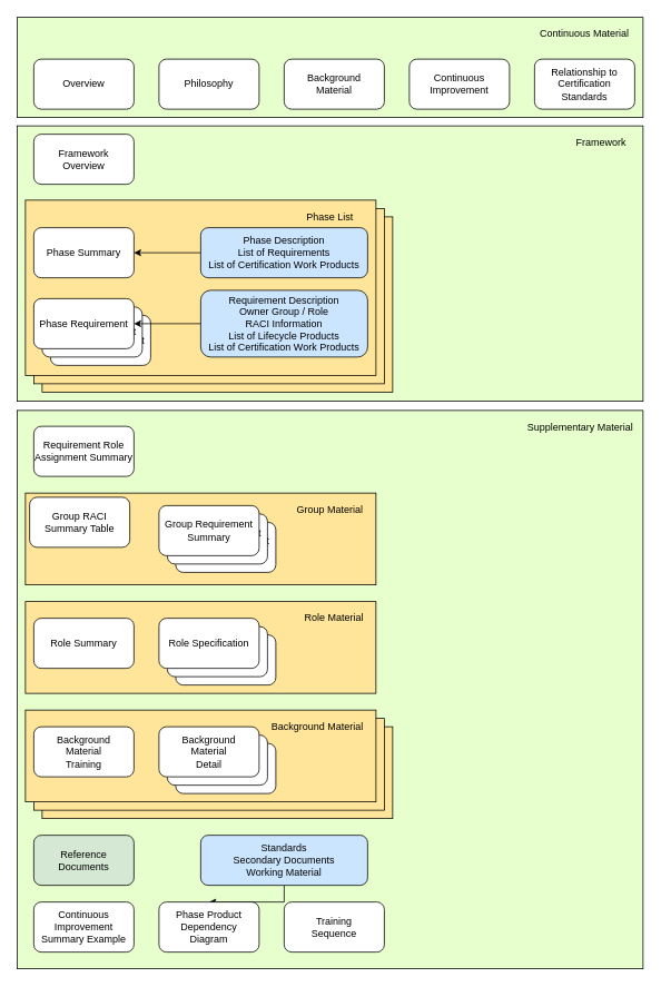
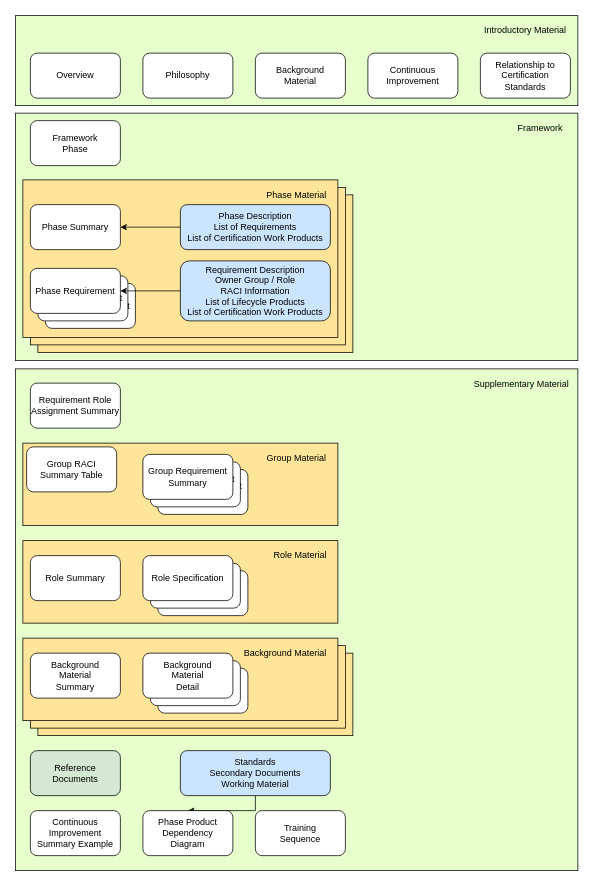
  <mxCell id="0" />
  <mxCell id="1" parent="0" />
  <mxCell id="2" value="" style="rounded=0;whiteSpace=wrap;html=1;fillColor=#E6FFCC;" parent="1" vertex="1"><mxGeometry x="20" y="491" width="750" height="669" as="geometry" /></mxCell>
  <mxCell id="3" value="" style="rounded=0;whiteSpace=wrap;html=1;fillColor=#FFE599;" parent="1" vertex="1"><mxGeometry x="50" y="870" width="420" height="110" as="geometry" /></mxCell>
  <mxCell id="4" value="" style="rounded=0;whiteSpace=wrap;html=1;fillColor=#FFE599;" parent="1" vertex="1"><mxGeometry x="40" y="860" width="420" height="110" as="geometry" /></mxCell>
  <mxCell id="5" value="" style="rounded=0;whiteSpace=wrap;html=1;fillColor=#FFE599;" parent="1" vertex="1"><mxGeometry x="30" y="720" width="420" height="110" as="geometry" /></mxCell>
  <mxCell id="6" value="Role Material" style="text;html=1;strokeColor=none;fillColor=none;align=center;verticalAlign=middle;whiteSpace=wrap;rounded=0;" parent="1" vertex="1"><mxGeometry x="360" y="730" width="80" height="20" as="geometry" /></mxCell>
  <mxCell id="7" value="" style="rounded=0;whiteSpace=wrap;html=1;fillColor=#FFE599;" parent="1" vertex="1"><mxGeometry x="30" y="590" width="420" height="110" as="geometry" /></mxCell>
  <mxCell id="8" value="Group Material" style="text;html=1;strokeColor=none;fillColor=none;align=center;verticalAlign=middle;whiteSpace=wrap;rounded=0;" parent="1" vertex="1"><mxGeometry x="350" y="600" width="90" height="20" as="geometry" /></mxCell>
  <mxCell id="9" value="Role Specification" style="rounded=1;whiteSpace=wrap;html=1;" parent="1" vertex="1"><mxGeometry x="210" y="760" width="120" height="60" as="geometry" /></mxCell>
  <mxCell id="10" value="Role Specification" style="rounded=1;whiteSpace=wrap;html=1;" parent="1" vertex="1"><mxGeometry x="200" y="750" width="120" height="60" as="geometry" /></mxCell>
  <mxCell id="11" value="Group Requirement Summary" style="rounded=1;whiteSpace=wrap;html=1;" parent="1" vertex="1"><mxGeometry x="210" y="625" width="120" height="60" as="geometry" /></mxCell>
  <mxCell id="12" value="Group Requirement Summary" style="rounded=1;whiteSpace=wrap;html=1;" parent="1" vertex="1"><mxGeometry x="200" y="615" width="120" height="60" as="geometry" /></mxCell>
  <mxCell id="13" value="" style="rounded=0;whiteSpace=wrap;html=1;fillColor=#E6FFCC;" parent="1" vertex="1"><mxGeometry x="20" y="150" width="750" height="330" as="geometry" /></mxCell>
  <mxCell id="14" value="" style="rounded=0;whiteSpace=wrap;html=1;fillColor=#FFE599;" parent="1" vertex="1"><mxGeometry x="50" y="259" width="420" height="210" as="geometry" /></mxCell>
  <mxCell id="15" value="" style="rounded=0;whiteSpace=wrap;html=1;fillColor=#FFE599;" parent="1" vertex="1"><mxGeometry x="40" y="249" width="420" height="210" as="geometry" /></mxCell>
  <mxCell id="16" value="" style="rounded=0;whiteSpace=wrap;html=1;fillColor=#FFE599;" parent="1" vertex="1"><mxGeometry x="30" y="239" width="420" height="210" as="geometry" /></mxCell>
  <mxCell id="17" value="" style="rounded=0;whiteSpace=wrap;html=1;fillColor=#E6FFCC;" parent="1" vertex="1"><mxGeometry x="20" y="20" width="750" height="120" as="geometry" /></mxCell>
- <mxCell id="18" value="Continuous Material" style="text;html=1;strokeColor=none;fillColor=none;align=center;verticalAlign=middle;whiteSpace=wrap;rounded=0;" parent="1" vertex="1"><mxGeometry x="640" y="30" width="120" height="20" as="geometry" /></mxCell>
+ <mxCell id="18" value="Introductory Material" style="text;html=1;strokeColor=none;fillColor=none;align=center;verticalAlign=middle;whiteSpace=wrap;rounded=0;" parent="1" vertex="1"><mxGeometry x="640" y="30" width="120" height="20" as="geometry" /></mxCell>
  <mxCell id="19" value="Overview" style="rounded=1;whiteSpace=wrap;html=1;" parent="1" vertex="1"><mxGeometry x="40" y="70" width="120" height="60" as="geometry" /></mxCell>
  <mxCell id="20" style="edgeStyle=orthogonalEdgeStyle;rounded=0;orthogonalLoop=1;jettySize=auto;html=1;exitX=0.5;exitY=1;exitDx=0;exitDy=0;" parent="1" source="19" target="19" edge="1"><mxGeometry relative="1" as="geometry" /></mxCell>
  <mxCell id="21" value="Philosophy" style="rounded=1;whiteSpace=wrap;html=1;" parent="1" vertex="1"><mxGeometry x="190" y="70" width="120" height="60" as="geometry" /></mxCell>
  <mxCell id="22" value="Continuous Improvement" style="rounded=1;whiteSpace=wrap;html=1;" parent="1" vertex="1"><mxGeometry x="490" y="70" width="120" height="60" as="geometry" /></mxCell>
  <mxCell id="23" value="Background&lt;br&gt;Material" style="rounded=1;whiteSpace=wrap;html=1;" parent="1" vertex="1"><mxGeometry x="340" y="70" width="120" height="60" as="geometry" /></mxCell>
  <mxCell id="24" value="Relationship to Certification Standards" style="rounded=1;whiteSpace=wrap;html=1;" parent="1" vertex="1"><mxGeometry x="640" y="70" width="120" height="60" as="geometry" /></mxCell>
  <mxCell id="25" value="Phase Summary" style="rounded=1;whiteSpace=wrap;html=1;" parent="1" vertex="1"><mxGeometry x="40" y="272" width="120" height="60" as="geometry" /></mxCell>
  <mxCell id="26" style="edgeStyle=orthogonalEdgeStyle;rounded=0;orthogonalLoop=1;jettySize=auto;html=1;exitX=0;exitY=0.5;exitDx=0;exitDy=0;" parent="1" source="27" target="25" edge="1"><mxGeometry relative="1" as="geometry" /></mxCell>
  <mxCell id="27" value="Phase Description&lt;br&gt;List of Requirements&lt;br&gt;List of Certification Work Products" style="rounded=1;whiteSpace=wrap;html=1;fillColor=#CCE5FF;" parent="1" vertex="1"><mxGeometry x="240" y="272" width="200" height="60" as="geometry" /></mxCell>
  <mxCell id="28" value="Requirement Description&lt;br&gt;Owner Group / Role&lt;br&gt;RACI Information&lt;br&gt;List of Lifecycle Products&lt;br&gt;List of Certification Work Products" style="rounded=1;whiteSpace=wrap;html=1;fillColor=#CCE5FF;" parent="1" vertex="1"><mxGeometry x="240" y="347" width="200" height="80" as="geometry" /></mxCell>
  <mxCell id="29" style="edgeStyle=orthogonalEdgeStyle;rounded=0;orthogonalLoop=1;jettySize=auto;html=1;exitX=0.5;exitY=1;exitDx=0;exitDy=0;" parent="1" source="28" target="28" edge="1"><mxGeometry relative="1" as="geometry" /></mxCell>
- <mxCell id="30" value="Framework&lt;br&gt;Overview" style="rounded=1;whiteSpace=wrap;html=1;" parent="1" vertex="1"><mxGeometry x="40" y="160" width="120" height="60" as="geometry" /></mxCell>
+ <mxCell id="30" value="Framework&lt;br&gt;Phase" style="rounded=1;whiteSpace=wrap;html=1;" parent="1" vertex="1"><mxGeometry x="40" y="160" width="120" height="60" as="geometry" /></mxCell>
  <mxCell id="31" value="Framework" style="text;html=1;strokeColor=none;fillColor=none;align=center;verticalAlign=middle;whiteSpace=wrap;rounded=0;" parent="1" vertex="1"><mxGeometry x="680" y="160" width="80" height="20" as="geometry" /></mxCell>
  <mxCell id="32" style="edgeStyle=orthogonalEdgeStyle;rounded=0;orthogonalLoop=1;jettySize=auto;html=1;exitX=0.5;exitY=1;exitDx=0;exitDy=0;" parent="1" edge="1"><mxGeometry relative="1" as="geometry"><mxPoint x="100" y="480" as="sourcePoint" /><mxPoint x="100" y="480" as="targetPoint" /></mxGeometry></mxCell>
  <mxCell id="33" value="Group RACI Summary Table" style="rounded=1;whiteSpace=wrap;html=1;" parent="1" vertex="1"><mxGeometry x="35" y="595" width="120" height="60" as="geometry" /></mxCell>
  <mxCell id="34" value="Role Summary" style="rounded=1;whiteSpace=wrap;html=1;" parent="1" vertex="1"><mxGeometry x="40" y="740" width="120" height="60" as="geometry" /></mxCell>
  <mxCell id="35" value="Requirement Role Assignment Summary" style="rounded=1;whiteSpace=wrap;html=1;" parent="1" vertex="1"><mxGeometry x="40" y="510" width="120" height="60" as="geometry" /></mxCell>
  <mxCell id="36" value="Supplementary Material" style="text;html=1;strokeColor=none;fillColor=none;align=center;verticalAlign=middle;whiteSpace=wrap;rounded=0;" parent="1" vertex="1"><mxGeometry x="630" y="501" width="130" height="20" as="geometry" /></mxCell>
- <mxCell id="37" value="Phase List" style="text;html=1;strokeColor=none;fillColor=none;align=center;verticalAlign=middle;whiteSpace=wrap;rounded=0;" parent="1" vertex="1"><mxGeometry x="350" y="249" width="90" height="20" as="geometry" /></mxCell>
+ <mxCell id="37" value="Phase Material" style="text;html=1;strokeColor=none;fillColor=none;align=center;verticalAlign=middle;whiteSpace=wrap;rounded=0;" parent="1" vertex="1"><mxGeometry x="350" y="249" width="90" height="20" as="geometry" /></mxCell>
  <mxCell id="38" value="Group Requirement Summary" style="rounded=1;whiteSpace=wrap;html=1;" parent="1" vertex="1"><mxGeometry x="190" y="605" width="120" height="60" as="geometry" /></mxCell>
  <mxCell id="39" value="Role Specification" style="rounded=1;whiteSpace=wrap;html=1;" parent="1" vertex="1"><mxGeometry x="190" y="740" width="120" height="60" as="geometry" /></mxCell>
  <mxCell id="40" value="" style="rounded=0;whiteSpace=wrap;html=1;fillColor=#FFE599;" parent="1" vertex="1"><mxGeometry x="30" y="850" width="420" height="110" as="geometry" /></mxCell>
  <mxCell id="41" value="Background Material" style="text;html=1;strokeColor=none;fillColor=none;align=center;verticalAlign=middle;whiteSpace=wrap;rounded=0;" parent="1" vertex="1"><mxGeometry x="320" y="860" width="120" height="20" as="geometry" /></mxCell>
  <mxCell id="42" value="Role Specification" style="rounded=1;whiteSpace=wrap;html=1;" parent="1" vertex="1"><mxGeometry x="210" y="890" width="120" height="60" as="geometry" /></mxCell>
  <mxCell id="43" value="Role Specification" style="rounded=1;whiteSpace=wrap;html=1;" parent="1" vertex="1"><mxGeometry x="200" y="880" width="120" height="60" as="geometry" /></mxCell>
- <mxCell id="44" value="Background&lt;br&gt;Material&lt;br&gt;Training" style="rounded=1;whiteSpace=wrap;html=1;" parent="1" vertex="1"><mxGeometry x="40" y="870" width="120" height="60" as="geometry" /></mxCell>
+ <mxCell id="44" value="Background&lt;br&gt;Material&lt;br&gt;Summary" style="rounded=1;whiteSpace=wrap;html=1;" parent="1" vertex="1"><mxGeometry x="40" y="870" width="120" height="60" as="geometry" /></mxCell>
  <mxCell id="45" value="Background&lt;br&gt;Material&lt;br&gt;Detail" style="rounded=1;whiteSpace=wrap;html=1;" parent="1" vertex="1"><mxGeometry x="190" y="870" width="120" height="60" as="geometry" /></mxCell>
  <mxCell id="46" value="Reference Documents" style="rounded=1;whiteSpace=wrap;html=1;fillColor=#d5e8d4;" parent="1" vertex="1"><mxGeometry x="40" y="1000" width="120" height="60" as="geometry" /></mxCell>
  <mxCell id="47" style="edgeStyle=orthogonalEdgeStyle;rounded=0;orthogonalLoop=1;jettySize=auto;html=1;" parent="1" source="48" target="50" edge="1"><mxGeometry relative="1" as="geometry" /></mxCell>
  <mxCell id="48" value="Standards&lt;br&gt;Secondary Documents&lt;br&gt;Working Material" style="rounded=1;whiteSpace=wrap;html=1;fillColor=#CCE5FF;" parent="1" vertex="1"><mxGeometry x="240" y="1000" width="200" height="60" as="geometry" /></mxCell>
  <mxCell id="49" value="Continuous Improvement Summary Example" style="rounded=1;whiteSpace=wrap;html=1;" parent="1" vertex="1"><mxGeometry x="40" y="1080" width="120" height="60" as="geometry" /></mxCell>
  <mxCell id="50" value="Phase Product Dependency&lt;br&gt;Diagram" style="rounded=1;whiteSpace=wrap;html=1;" parent="1" vertex="1"><mxGeometry x="190" y="1080" width="120" height="60" as="geometry" /></mxCell>
  <mxCell id="51" value="Phase Requirement" style="rounded=1;whiteSpace=wrap;html=1;" parent="1" vertex="1"><mxGeometry x="60" y="377" width="120" height="60" as="geometry" /></mxCell>
  <mxCell id="52" value="Phase Requirement" style="rounded=1;whiteSpace=wrap;html=1;" parent="1" vertex="1"><mxGeometry x="50" y="367" width="120" height="60" as="geometry" /></mxCell>
  <mxCell id="53" value="Phase Requirement" style="rounded=1;whiteSpace=wrap;html=1;" parent="1" vertex="1"><mxGeometry x="40" y="357" width="120" height="60" as="geometry" /></mxCell>
  <mxCell id="54" style="edgeStyle=orthogonalEdgeStyle;rounded=0;orthogonalLoop=1;jettySize=auto;html=1;entryX=1;entryY=0.5;entryDx=0;entryDy=0;" parent="1" source="28" target="53" edge="1"><mxGeometry relative="1" as="geometry" /></mxCell>
  <mxCell id="55" value="Training&lt;br&gt;Sequence" style="rounded=1;whiteSpace=wrap;html=1;" parent="1" vertex="1"><mxGeometry x="340" y="1080" width="120" height="60" as="geometry" /></mxCell>
